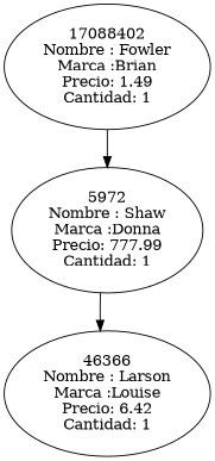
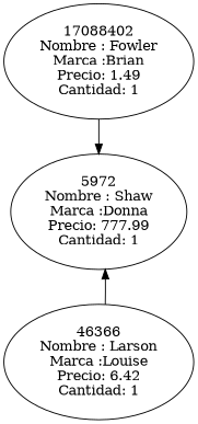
  digraph {
    n1 [label="17088402\nNombre : Fowler\nMarca :Brian\nPrecio: 1.49\nCantidad: 1"]
    n2 [label="5972\nNombre : Shaw\nMarca :Donna\nPrecio: 777.99\nCantidad: 1"]
    n3 [label="46366\nNombre : Larson\nMarca :Louise\nPrecio: 6.42\nCantidad: 1"]
    n1 -> n2
-   n2 -> n3
+   n3 -> n2
  }
